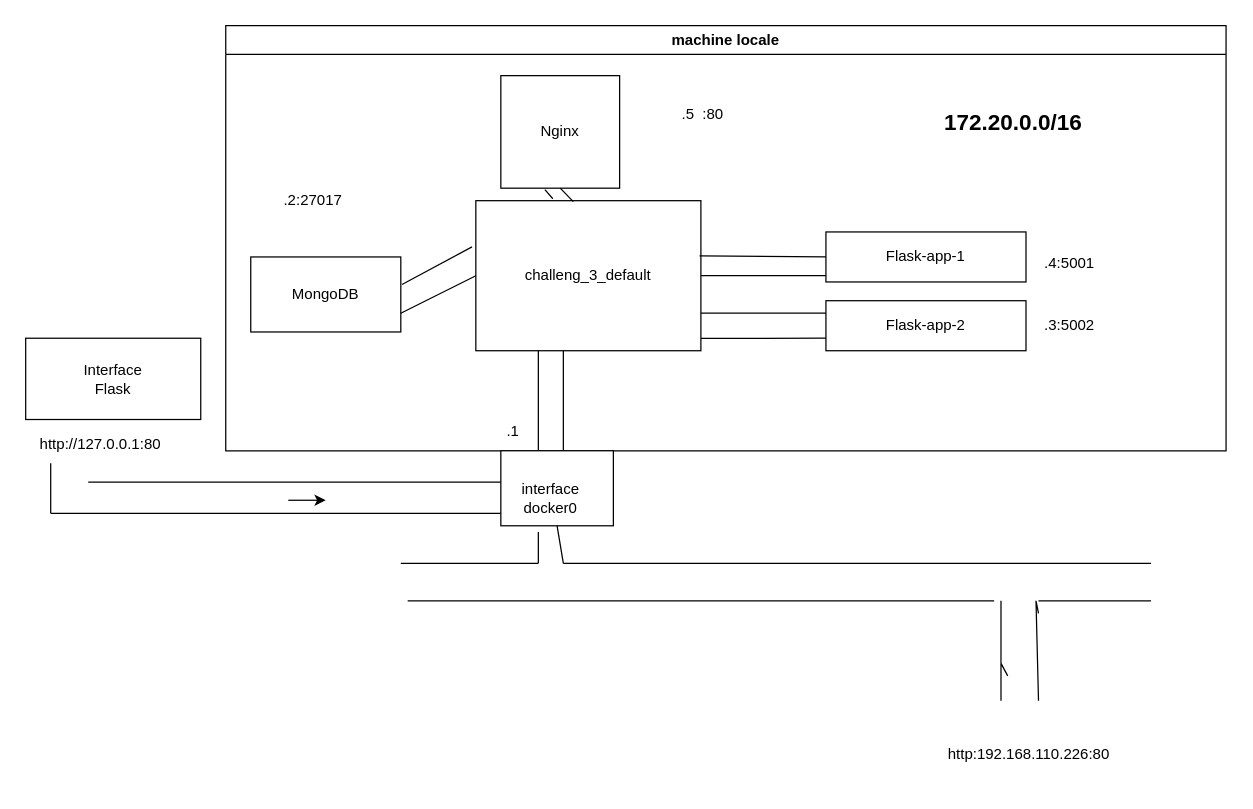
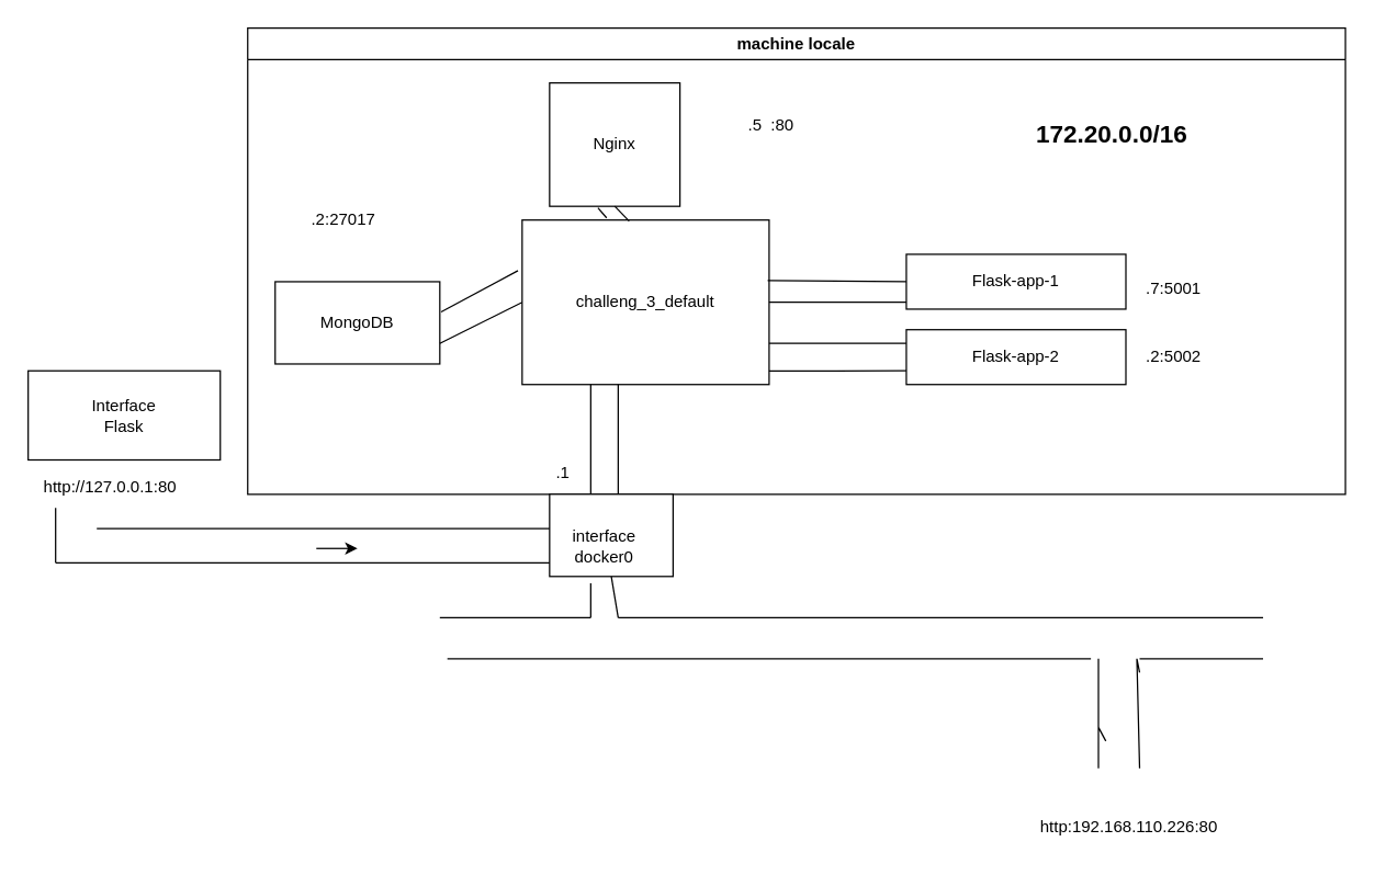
  <mxCell id="0" />
  <mxCell id="1" parent="0" />
  <mxCell id="2" value="machine locale" style="swimlane;whiteSpace=wrap;html=1;" parent="1" vertex="1"><mxGeometry x="180" y="20" width="800" height="340" as="geometry" /></mxCell>
  <mxCell id="3" value="challeng_3_default" style="rounded=0;whiteSpace=wrap;html=1;" parent="2" vertex="1"><mxGeometry x="200" y="140" width="180" height="120" as="geometry" /></mxCell>
  <mxCell id="4" value="Flask-app-1" style="rounded=0;whiteSpace=wrap;html=1;" parent="2" vertex="1"><mxGeometry x="480" y="165" width="160" height="40" as="geometry" /></mxCell>
  <mxCell id="5" value=".1" style="text;html=1;strokeColor=none;fillColor=none;align=center;verticalAlign=middle;whiteSpace=wrap;rounded=0;" parent="2" vertex="1"><mxGeometry x="200" y="310" width="60" height="30" as="geometry" /></mxCell>
  <mxCell id="6" value="&lt;b&gt;&lt;font style=&quot;font-size: 18px;&quot;&gt;172.20.0.0/16&lt;/font&gt;&lt;/b&gt;" style="text;html=1;strokeColor=none;fillColor=none;align=center;verticalAlign=middle;whiteSpace=wrap;rounded=0;" parent="2" vertex="1"><mxGeometry x="510" y="45" width="240" height="65" as="geometry" /></mxCell>
  <mxCell id="7" value=":5001" style="text;html=1;strokeColor=none;fillColor=none;align=center;verticalAlign=middle;whiteSpace=wrap;rounded=0;" parent="2" vertex="1"><mxGeometry x="650" y="175" width="60" height="30" as="geometry" /></mxCell>
- <mxCell id="8" value=".4" style="text;html=1;strokeColor=none;fillColor=none;align=center;verticalAlign=middle;whiteSpace=wrap;rounded=0;" parent="2" vertex="1"><mxGeometry x="630" y="175" width="60" height="30" as="geometry" /></mxCell>
+ <mxCell id="8" value=".7" style="text;html=1;strokeColor=none;fillColor=none;align=center;verticalAlign=middle;whiteSpace=wrap;rounded=0;" parent="2" vertex="1"><mxGeometry x="630" y="175" width="60" height="30" as="geometry" /></mxCell>
  <mxCell id="9" value="" style="endArrow=none;html=1;rounded=0;exitX=0.994;exitY=0.367;exitDx=0;exitDy=0;exitPerimeter=0;entryX=0;entryY=0.5;entryDx=0;entryDy=0;entryPerimeter=0;" parent="2" source="3" target="4" edge="1"><mxGeometry width="50" height="50" relative="1" as="geometry"><mxPoint x="390" y="190" as="sourcePoint" /><mxPoint x="440" y="180" as="targetPoint" /></mxGeometry></mxCell>
  <mxCell id="10" value="" style="endArrow=none;html=1;rounded=0;entryX=0;entryY=0.875;entryDx=0;entryDy=0;entryPerimeter=0;" parent="2" source="3" edge="1" target="4"><mxGeometry width="50" height="50" relative="1" as="geometry"><mxPoint x="440" y="210" as="sourcePoint" /><mxPoint x="450.711" y="200" as="targetPoint" /></mxGeometry></mxCell>
  <mxCell id="11" value="MongoDB" style="rounded=0;whiteSpace=wrap;html=1;" parent="2" vertex="1"><mxGeometry x="20" y="185" width="120" height="60" as="geometry" /></mxCell>
  <mxCell id="12" value="" style="endArrow=none;html=1;rounded=0;exitX=1.008;exitY=0.367;exitDx=0;exitDy=0;exitPerimeter=0;entryX=-0.017;entryY=0.308;entryDx=0;entryDy=0;entryPerimeter=0;" parent="2" source="11" target="3" edge="1"><mxGeometry width="50" height="50" relative="1" as="geometry"><mxPoint x="150" y="210" as="sourcePoint" /><mxPoint x="200" y="160" as="targetPoint" /></mxGeometry></mxCell>
  <mxCell id="13" value="" style="endArrow=none;html=1;rounded=0;entryX=0;entryY=0.5;entryDx=0;entryDy=0;exitX=1;exitY=0.75;exitDx=0;exitDy=0;" parent="2" source="11" target="3" edge="1"><mxGeometry width="50" height="50" relative="1" as="geometry"><mxPoint x="140" y="250" as="sourcePoint" /><mxPoint x="190" y="200" as="targetPoint" /></mxGeometry></mxCell>
  <mxCell id="14" value=".2:27017" style="text;html=1;strokeColor=none;fillColor=none;align=center;verticalAlign=middle;whiteSpace=wrap;rounded=0;" parent="2" vertex="1"><mxGeometry x="40" y="125" width="60" height="30" as="geometry" /></mxCell>
  <mxCell id="15" value="Nginx" style="rounded=0;whiteSpace=wrap;html=1;" vertex="1" parent="2"><mxGeometry x="220" y="40" width="95" height="90" as="geometry" /></mxCell>
  <mxCell id="16" value="Flask-app-2" style="rounded=0;whiteSpace=wrap;html=1;" vertex="1" parent="2"><mxGeometry x="480" y="220" width="160" height="40" as="geometry" /></mxCell>
  <mxCell id="17" value="" style="endArrow=none;html=1;rounded=0;exitX=1;exitY=0.75;exitDx=0;exitDy=0;entryX=0;entryY=0.25;entryDx=0;entryDy=0;" edge="1" parent="2" source="3" target="16"><mxGeometry width="50" height="50" relative="1" as="geometry"><mxPoint x="420" y="260" as="sourcePoint" /><mxPoint x="470" y="210" as="targetPoint" /></mxGeometry></mxCell>
  <mxCell id="18" value="" style="endArrow=none;html=1;rounded=0;exitX=1;exitY=0.917;exitDx=0;exitDy=0;exitPerimeter=0;entryX=0;entryY=0.75;entryDx=0;entryDy=0;" edge="1" parent="2" source="3" target="16"><mxGeometry width="50" height="50" relative="1" as="geometry"><mxPoint x="400" y="300" as="sourcePoint" /><mxPoint x="450" y="250" as="targetPoint" /></mxGeometry></mxCell>
- <mxCell id="19" value=".3" style="text;html=1;strokeColor=none;fillColor=none;align=center;verticalAlign=middle;whiteSpace=wrap;rounded=0;" vertex="1" parent="2"><mxGeometry x="630" y="225" width="60" height="30" as="geometry" /></mxCell>
+ <mxCell id="19" value=".2" style="text;html=1;strokeColor=none;fillColor=none;align=center;verticalAlign=middle;whiteSpace=wrap;rounded=0;" vertex="1" parent="2"><mxGeometry x="630" y="225" width="60" height="30" as="geometry" /></mxCell>
  <mxCell id="20" value=":5002" style="text;html=1;strokeColor=none;fillColor=none;align=center;verticalAlign=middle;whiteSpace=wrap;rounded=0;" vertex="1" parent="2"><mxGeometry x="650" y="225" width="60" height="30" as="geometry" /></mxCell>
  <mxCell id="21" value="" style="endArrow=none;html=1;rounded=0;exitX=0.342;exitY=-0.013;exitDx=0;exitDy=0;exitPerimeter=0;entryX=0.371;entryY=1.013;entryDx=0;entryDy=0;entryPerimeter=0;" edge="1" parent="2" source="3" target="15"><mxGeometry width="50" height="50" relative="1" as="geometry"><mxPoint x="270" y="150" as="sourcePoint" /><mxPoint x="320" y="100" as="targetPoint" /></mxGeometry></mxCell>
  <mxCell id="22" value="" style="endArrow=none;html=1;rounded=0;entryX=0.5;entryY=1;entryDx=0;entryDy=0;exitX=0.433;exitY=0.006;exitDx=0;exitDy=0;exitPerimeter=0;" edge="1" parent="2" source="3" target="15"><mxGeometry width="50" height="50" relative="1" as="geometry"><mxPoint x="290" y="140" as="sourcePoint" /><mxPoint x="450" y="60" as="targetPoint" /></mxGeometry></mxCell>
  <mxCell id="23" value=".5" style="text;html=1;strokeColor=none;fillColor=none;align=center;verticalAlign=middle;whiteSpace=wrap;rounded=0;" vertex="1" parent="2"><mxGeometry x="350" y="62.5" width="40" height="17.5" as="geometry" /></mxCell>
  <mxCell id="24" value=":80" style="text;html=1;strokeColor=none;fillColor=none;align=center;verticalAlign=middle;whiteSpace=wrap;rounded=0;" vertex="1" parent="2"><mxGeometry x="360" y="56.25" width="60" height="30" as="geometry" /></mxCell>
  <mxCell id="25" value="" style="endArrow=none;html=1;rounded=0;" parent="1" edge="1"><mxGeometry width="50" height="50" relative="1" as="geometry"><mxPoint x="450" y="380" as="sourcePoint" /><mxPoint x="450" y="340" as="targetPoint" /><Array as="points"><mxPoint x="450" y="340" /><mxPoint x="450" y="280" /></Array></mxGeometry></mxCell>
  <mxCell id="26" value="http:192.168.110.226:80" style="text;html=1;strokeColor=none;fillColor=none;align=center;verticalAlign=middle;whiteSpace=wrap;rounded=0;" parent="1" vertex="1"><mxGeometry x="685" y="580" width="275" height="45" as="geometry" /></mxCell>
  <mxCell id="27" value="" style="endArrow=none;html=1;rounded=0;" parent="1" edge="1"><mxGeometry width="50" height="50" relative="1" as="geometry"><mxPoint x="450" y="450" as="sourcePoint" /><mxPoint x="920" y="450" as="targetPoint" /></mxGeometry></mxCell>
  <mxCell id="28" value="" style="endArrow=none;html=1;rounded=0;" parent="1" edge="1"><mxGeometry width="50" height="50" relative="1" as="geometry"><mxPoint x="325.5" y="480" as="sourcePoint" /><mxPoint x="794.5" y="480" as="targetPoint" /></mxGeometry></mxCell>
  <mxCell id="29" value="" style="endArrow=none;html=1;rounded=0;" parent="1" edge="1"><mxGeometry width="50" height="50" relative="1" as="geometry"><mxPoint x="430" y="380" as="sourcePoint" /><mxPoint x="430" y="280" as="targetPoint" /></mxGeometry></mxCell>
  <mxCell id="30" value="" style="endArrow=none;html=1;rounded=0;" parent="1" edge="1"><mxGeometry width="50" height="50" relative="1" as="geometry"><mxPoint x="450" y="370" as="sourcePoint" /><mxPoint x="450" y="380" as="targetPoint" /></mxGeometry></mxCell>
  <mxCell id="31" value="" style="endArrow=none;html=1;rounded=0;" parent="1" edge="1"><mxGeometry width="50" height="50" relative="1" as="geometry"><mxPoint x="320" y="450" as="sourcePoint" /><mxPoint x="430" y="450" as="targetPoint" /></mxGeometry></mxCell>
  <mxCell id="32" value="" style="endArrow=none;html=1;rounded=0;" parent="1" edge="1"><mxGeometry width="50" height="50" relative="1" as="geometry"><mxPoint x="805.385" y="540" as="sourcePoint" /><mxPoint x="800" y="480" as="targetPoint" /><Array as="points"><mxPoint x="800" y="530" /><mxPoint x="800" y="560" /></Array></mxGeometry></mxCell>
  <mxCell id="33" value="" style="endArrow=none;html=1;rounded=0;" parent="1" edge="1"><mxGeometry width="50" height="50" relative="1" as="geometry"><mxPoint x="830" y="560" as="sourcePoint" /><mxPoint x="830" y="490" as="targetPoint" /><Array as="points"><mxPoint x="828" y="480" /></Array></mxGeometry></mxCell>
  <mxCell id="34" value="" style="endArrow=none;html=1;rounded=0;" parent="1" edge="1"><mxGeometry width="50" height="50" relative="1" as="geometry"><mxPoint x="830" y="480" as="sourcePoint" /><mxPoint x="920" y="480" as="targetPoint" /></mxGeometry></mxCell>
  <mxCell id="35" value="" style="rounded=0;whiteSpace=wrap;html=1;" vertex="1" parent="1"><mxGeometry x="400" y="360" width="90" height="60" as="geometry" /></mxCell>
  <mxCell id="36" value="interface docker0" style="text;html=1;strokeColor=none;fillColor=none;align=center;verticalAlign=middle;whiteSpace=wrap;rounded=0;" vertex="1" parent="1"><mxGeometry x="410" y="380" width="60" height="35" as="geometry" /></mxCell>
  <mxCell id="37" value="" style="endArrow=none;html=1;rounded=0;" edge="1" parent="1"><mxGeometry width="50" height="50" relative="1" as="geometry"><mxPoint x="430" y="450" as="sourcePoint" /><mxPoint x="430" y="425" as="targetPoint" /></mxGeometry></mxCell>
  <mxCell id="38" value="" style="endArrow=none;html=1;rounded=0;entryX=0.5;entryY=1;entryDx=0;entryDy=0;" edge="1" parent="1" target="35"><mxGeometry width="50" height="50" relative="1" as="geometry"><mxPoint x="450" y="450" as="sourcePoint" /><mxPoint x="500" y="550" as="targetPoint" /></mxGeometry></mxCell>
  <mxCell id="39" value="" style="rounded=0;whiteSpace=wrap;html=1;" vertex="1" parent="1"><mxGeometry x="20" y="270" width="140" height="65" as="geometry" /></mxCell>
  <mxCell id="40" value="Interface Flask" style="text;html=1;strokeColor=none;fillColor=none;align=center;verticalAlign=middle;whiteSpace=wrap;rounded=0;" vertex="1" parent="1"><mxGeometry x="60" y="287.5" width="60" height="30" as="geometry" /></mxCell>
  <mxCell id="41" value="http://127.0.0.1:80" style="text;html=1;strokeColor=none;fillColor=none;align=center;verticalAlign=middle;whiteSpace=wrap;rounded=0;" vertex="1" parent="1"><mxGeometry x="50" y="340" width="60" height="30" as="geometry" /></mxCell>
  <mxCell id="42" value="" style="endArrow=none;html=1;rounded=0;entryX=0;entryY=0.5;entryDx=0;entryDy=0;" edge="1" parent="1"><mxGeometry width="50" height="50" relative="1" as="geometry"><mxPoint x="40" y="410" as="sourcePoint" /><mxPoint x="400" y="410" as="targetPoint" /><Array as="points"><mxPoint x="200" y="410" /></Array></mxGeometry></mxCell>
  <mxCell id="43" value="" style="endArrow=none;html=1;rounded=0;entryX=0;entryY=0.5;entryDx=0;entryDy=0;" edge="1" parent="1"><mxGeometry width="50" height="50" relative="1" as="geometry"><mxPoint x="70" y="385" as="sourcePoint" /><mxPoint x="400" y="385" as="targetPoint" /></mxGeometry></mxCell>
  <mxCell id="44" value="" style="endArrow=classic;html=1;rounded=0;" edge="1" parent="1"><mxGeometry width="50" height="50" relative="1" as="geometry"><mxPoint x="230" y="399.58" as="sourcePoint" /><mxPoint x="260" y="399.58" as="targetPoint" /></mxGeometry></mxCell>
  <mxCell id="45" value="" style="endArrow=none;html=1;rounded=0;" edge="1" parent="1"><mxGeometry width="50" height="50" relative="1" as="geometry"><mxPoint x="40" y="410" as="sourcePoint" /><mxPoint x="40" y="370" as="targetPoint" /></mxGeometry></mxCell>
